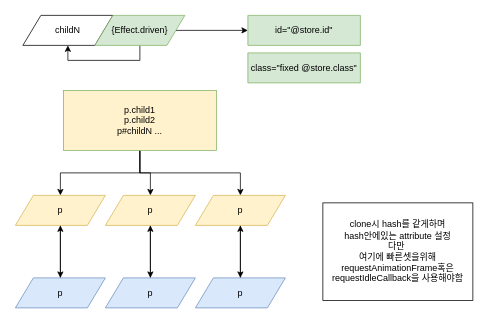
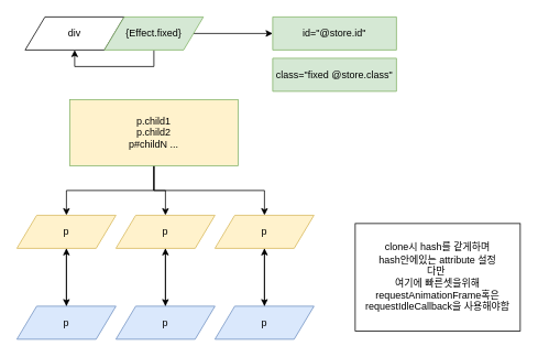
  <mxCell id="0" />
  <mxCell id="1" parent="0" />
- <mxCell id="2" value="childN" style="shape=parallelogram;perimeter=parallelogramPerimeter;whiteSpace=wrap;html=1;" vertex="1" parent="1"><mxGeometry x="30" y="20" width="120" height="40" as="geometry" /></mxCell>
+ <mxCell id="2" value="div" style="shape=parallelogram;perimeter=parallelogramPerimeter;whiteSpace=wrap;html=1;" vertex="1" parent="1"><mxGeometry x="30" y="20" width="120" height="40" as="geometry" /></mxCell>
  <mxCell id="3" value="" style="edgeStyle=orthogonalEdgeStyle;rounded=0;orthogonalLoop=1;jettySize=auto;html=1;" edge="1" parent="1" source="5" target="6"><mxGeometry relative="1" as="geometry" /></mxCell>
  <mxCell id="4" style="edgeStyle=orthogonalEdgeStyle;rounded=0;orthogonalLoop=1;jettySize=auto;html=1;exitX=0.5;exitY=1;exitDx=0;exitDy=0;" edge="1" parent="1" source="5" target="2"><mxGeometry relative="1" as="geometry" /></mxCell>
- <mxCell id="5" value="{Effect.driven}" style="shape=parallelogram;perimeter=parallelogramPerimeter;whiteSpace=wrap;html=1;fillColor=#d5e8d4;strokeColor=#82b366;" vertex="1" parent="1"><mxGeometry x="126" y="20" width="120" height="40" as="geometry" /></mxCell>
+ <mxCell id="5" value="{Effect.fixed}" style="shape=parallelogram;perimeter=parallelogramPerimeter;whiteSpace=wrap;html=1;fillColor=#d5e8d4;strokeColor=#82b366;" vertex="1" parent="1"><mxGeometry x="126" y="20" width="120" height="40" as="geometry" /></mxCell>
  <mxCell id="6" value="id=&quot;@store.id&quot;" style="shape=parallelogram;perimeter=parallelogramPerimeter;whiteSpace=wrap;html=1;fillColor=#d5e8d4;strokeColor=#82b366;size=0;" vertex="1" parent="1"><mxGeometry x="330" y="20" width="150" height="40" as="geometry" /></mxCell>
  <mxCell id="7" value="class=&quot;fixed @store.class&quot;" style="shape=parallelogram;perimeter=parallelogramPerimeter;whiteSpace=wrap;html=1;fillColor=#d5e8d4;strokeColor=#82b366;size=0;" vertex="1" parent="1"><mxGeometry x="330" y="70" width="150" height="40" as="geometry" /></mxCell>
  <mxCell id="8" style="edgeStyle=orthogonalEdgeStyle;rounded=0;orthogonalLoop=1;jettySize=auto;html=1;exitX=0.5;exitY=1;exitDx=0;exitDy=0;entryX=0.5;entryY=0;entryDx=0;entryDy=0;" edge="1" parent="1" source="11" target="13"><mxGeometry relative="1" as="geometry" /></mxCell>
  <mxCell id="9" style="edgeStyle=orthogonalEdgeStyle;rounded=0;orthogonalLoop=1;jettySize=auto;html=1;exitX=0.5;exitY=1;exitDx=0;exitDy=0;entryX=0.5;entryY=0;entryDx=0;entryDy=0;" edge="1" parent="1" source="11" target="15"><mxGeometry relative="1" as="geometry" /></mxCell>
  <mxCell id="10" style="edgeStyle=orthogonalEdgeStyle;rounded=0;orthogonalLoop=1;jettySize=auto;html=1;exitX=0.5;exitY=1;exitDx=0;exitDy=0;entryX=0.5;entryY=0;entryDx=0;entryDy=0;" edge="1" parent="1" source="11" target="17"><mxGeometry relative="1" as="geometry" /></mxCell>
  <mxCell id="11" value="p.child1&lt;br&gt;p.child2&lt;br&gt;p#childN ..." style="rounded=1;whiteSpace=wrap;html=1;fillColor=#fff2cc;strokeColor=#82b366;arcSize=0;" vertex="1" parent="1"><mxGeometry x="84" y="120" width="204" height="80" as="geometry" /></mxCell>
  <mxCell id="12" style="edgeStyle=orthogonalEdgeStyle;rounded=0;orthogonalLoop=1;jettySize=auto;html=1;exitX=0.5;exitY=1;exitDx=0;exitDy=0;" edge="1" parent="1" source="13" target="19"><mxGeometry relative="1" as="geometry" /></mxCell>
  <mxCell id="13" value="p" style="shape=parallelogram;perimeter=parallelogramPerimeter;whiteSpace=wrap;html=1;fillColor=#fff2cc;strokeColor=#d6b656;" vertex="1" parent="1"><mxGeometry x="20" y="260" width="120" height="40" as="geometry" /></mxCell>
  <mxCell id="14" style="edgeStyle=orthogonalEdgeStyle;rounded=0;orthogonalLoop=1;jettySize=auto;html=1;exitX=0.5;exitY=1;exitDx=0;exitDy=0;" edge="1" parent="1" source="15" target="21"><mxGeometry relative="1" as="geometry" /></mxCell>
  <mxCell id="15" value="p" style="shape=parallelogram;perimeter=parallelogramPerimeter;whiteSpace=wrap;html=1;fillColor=#fff2cc;strokeColor=#d6b656;" vertex="1" parent="1"><mxGeometry x="140" y="260" width="120" height="40" as="geometry" /></mxCell>
  <mxCell id="16" style="edgeStyle=orthogonalEdgeStyle;rounded=0;orthogonalLoop=1;jettySize=auto;html=1;exitX=0.5;exitY=1;exitDx=0;exitDy=0;" edge="1" parent="1" source="17" target="23"><mxGeometry relative="1" as="geometry" /></mxCell>
  <mxCell id="17" value="p" style="shape=parallelogram;perimeter=parallelogramPerimeter;whiteSpace=wrap;html=1;fillColor=#fff2cc;strokeColor=#d6b656;" vertex="1" parent="1"><mxGeometry x="260" y="260" width="120" height="40" as="geometry" /></mxCell>
  <mxCell id="18" style="edgeStyle=orthogonalEdgeStyle;rounded=0;orthogonalLoop=1;jettySize=auto;html=1;exitX=0.5;exitY=0;exitDx=0;exitDy=0;entryX=0.5;entryY=1;entryDx=0;entryDy=0;" edge="1" parent="1" source="19" target="13"><mxGeometry relative="1" as="geometry" /></mxCell>
  <mxCell id="19" value="p" style="shape=parallelogram;perimeter=parallelogramPerimeter;whiteSpace=wrap;html=1;fillColor=#dae8fc;strokeColor=#6c8ebf;" vertex="1" parent="1"><mxGeometry x="20" y="370" width="120" height="40" as="geometry" /></mxCell>
  <mxCell id="20" style="edgeStyle=orthogonalEdgeStyle;rounded=0;orthogonalLoop=1;jettySize=auto;html=1;exitX=0.5;exitY=0;exitDx=0;exitDy=0;" edge="1" parent="1" source="21" target="15"><mxGeometry relative="1" as="geometry" /></mxCell>
  <mxCell id="21" value="p" style="shape=parallelogram;perimeter=parallelogramPerimeter;whiteSpace=wrap;html=1;fillColor=#dae8fc;strokeColor=#6c8ebf;" vertex="1" parent="1"><mxGeometry x="140" y="370" width="120" height="40" as="geometry" /></mxCell>
  <mxCell id="22" style="edgeStyle=orthogonalEdgeStyle;rounded=0;orthogonalLoop=1;jettySize=auto;html=1;exitX=0.5;exitY=0;exitDx=0;exitDy=0;entryX=0.5;entryY=1;entryDx=0;entryDy=0;" edge="1" parent="1" source="23" target="17"><mxGeometry relative="1" as="geometry" /></mxCell>
  <mxCell id="23" value="p" style="shape=parallelogram;perimeter=parallelogramPerimeter;whiteSpace=wrap;html=1;fillColor=#dae8fc;strokeColor=#6c8ebf;" vertex="1" parent="1"><mxGeometry x="260" y="370" width="120" height="40" as="geometry" /></mxCell>
  <mxCell id="24" value="clone시 hash를 같게하며&lt;br&gt;hash안에있는 attribute 설정&lt;br&gt;다만&amp;nbsp;&lt;br&gt;여기에 빠른셋을위해&lt;br&gt;requestAnimationFrame혹은&lt;br&gt;requestIdleCallback을 사용해야함" style="rounded=0;whiteSpace=wrap;html=1;" vertex="1" parent="1"><mxGeometry x="430" y="270" width="200" height="130" as="geometry" /></mxCell>
